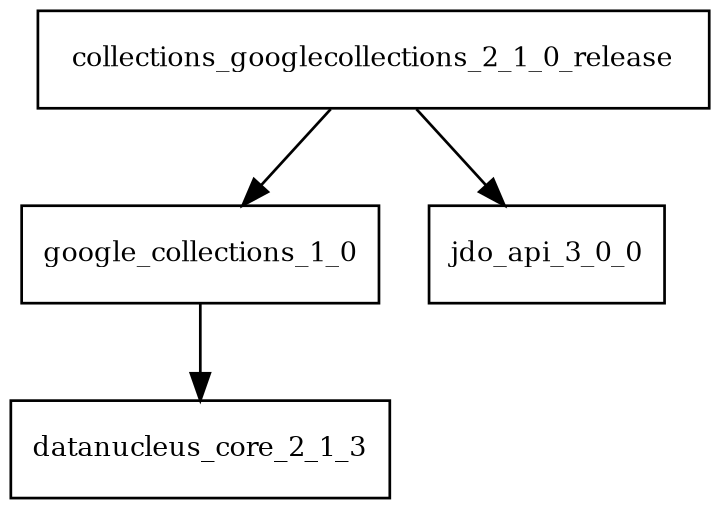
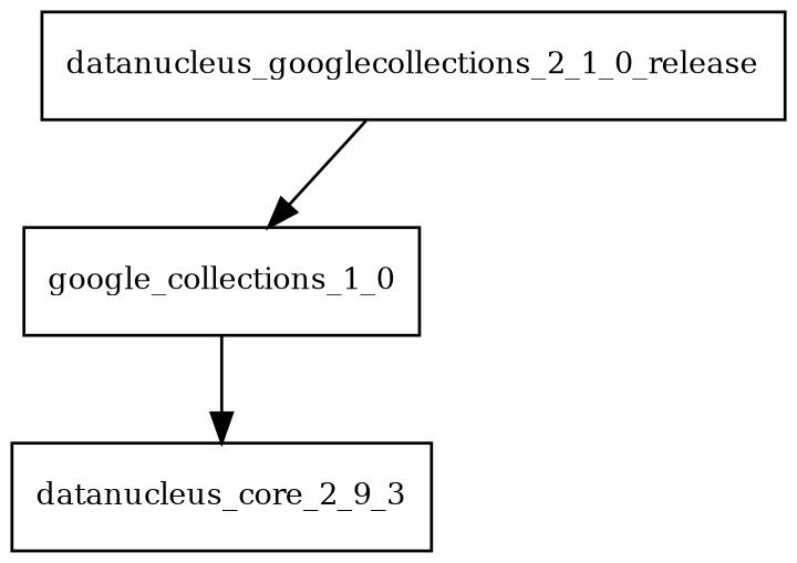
  digraph {
    node [fontsize=10.0 shape=box]
-   datanucleus_googlecollections_2_1_0_release [label=collections_googlecollections_2_1_0_release]
+   datanucleus_googlecollections_2_1_0_release
    google_collections_1_0
-   jdo_api_3_0_0
-   datanucleus_core_2_1_3
+   datanucleus_core_2_1_3 [label=datanucleus_core_2_9_3]
    datanucleus_googlecollections_2_1_0_release -> google_collections_1_0
-   datanucleus_googlecollections_2_1_0_release -> jdo_api_3_0_0
    google_collections_1_0 -> datanucleus_core_2_1_3
  }
